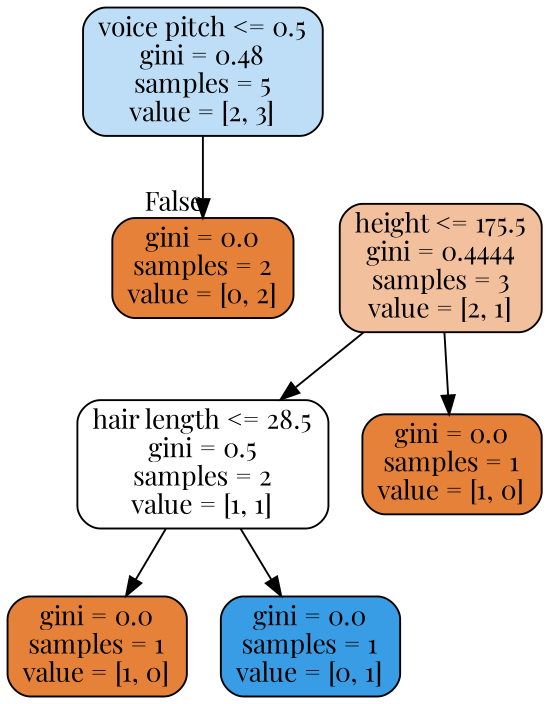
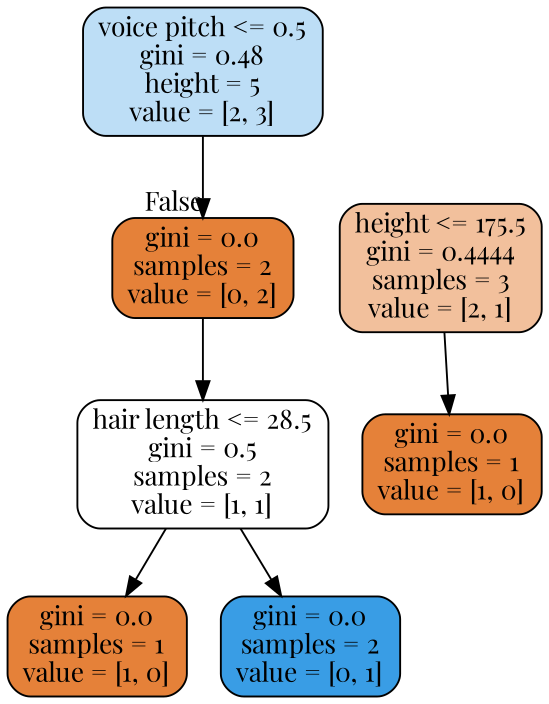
  digraph {
    fontname="Playfair Display"
    node [color=black fillcolor="#e58139ff" fontname="Playfair Display" shape=box style="filled, rounded"]
    edge [fontname="Playfair Display"]
-   n1 [fillcolor="#399de555" label="voice pitch <= 0.5\ngini = 0.48\nsamples = 5\nvalue = [2, 3]"]
+   n1 [fillcolor="#399de555" label="voice pitch <= 0.5\ngini = 0.48\nheight = 5\nvalue = [2, 3]"]
    n2 [label="gini = 0.0\nsamples = 2\nvalue = [0, 2]"]
    n3 [fillcolor="#e581397f" label="height <= 175.5\ngini = 0.4444\nsamples = 3\nvalue = [2, 1]"]
    n4 [label="gini = 0.0\nsamples = 1\nvalue = [1, 0]"]
    n5 [fillcolor="#e5813900" label="hair length <= 28.5\ngini = 0.5\nsamples = 2\nvalue = [1, 1]"]
    n6 [label="gini = 0.0\nsamples = 1\nvalue = [1, 0]"]
-   n7 [fillcolor="#399de5ff" label="gini = 0.0\nsamples = 1\nvalue = [0, 1]"]
+   n7 [fillcolor="#399de5ff" label="gini = 0.0\nsamples = 2\nvalue = [0, 1]"]
    n1 -> n2 [headlabel=False labelangle=-45 labeldistance=2.5]
    n3 -> n4
-   n3 -> n5
+   n2 -> n5
    n5 -> n6
    n5 -> n7
  }
